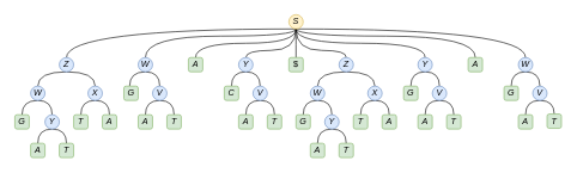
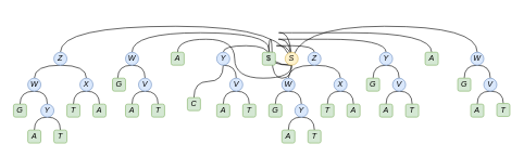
  <mxCell id="0" />
  <mxCell id="1" parent="0" />
  <mxCell id="2" style="edgeStyle=orthogonalEdgeStyle;rounded=0;orthogonalLoop=1;jettySize=auto;html=1;exitX=0.5;exitY=1;exitDx=0;exitDy=0;entryX=0.5;entryY=0;entryDx=0;entryDy=0;curved=1;endArrow=none;endFill=0;" edge="1" parent="1" source="11" target="22"><mxGeometry relative="1" as="geometry" /></mxCell>
  <mxCell id="3" style="edgeStyle=orthogonalEdgeStyle;curved=1;rounded=0;orthogonalLoop=1;jettySize=auto;html=1;exitX=0.5;exitY=1;exitDx=0;exitDy=0;entryX=0.5;entryY=0;entryDx=0;entryDy=0;endArrow=none;endFill=0;" edge="1" parent="1" source="11" target="25"><mxGeometry relative="1" as="geometry"><Array as="points"><mxPoint x="412" y="70" /><mxPoint x="483" y="70" /></Array></mxGeometry></mxCell>
  <mxCell id="4" style="edgeStyle=orthogonalEdgeStyle;curved=1;rounded=0;orthogonalLoop=1;jettySize=auto;html=1;exitX=0.5;exitY=1;exitDx=0;exitDy=0;entryX=0.5;entryY=0;entryDx=0;entryDy=0;endArrow=none;endFill=0;" edge="1" parent="1" source="11" target="32"><mxGeometry relative="1" as="geometry"><Array as="points"><mxPoint x="412" y="60" /><mxPoint x="593" y="60" /></Array></mxGeometry></mxCell>
  <mxCell id="5" style="edgeStyle=orthogonalEdgeStyle;curved=1;rounded=0;orthogonalLoop=1;jettySize=auto;html=1;exitX=0.5;exitY=1;exitDx=0;exitDy=0;entryX=0.5;entryY=0;entryDx=0;entryDy=0;endArrow=none;endFill=0;" edge="1" parent="1" source="11" target="29"><mxGeometry relative="1" as="geometry"><Array as="points"><mxPoint x="412" y="50" /><mxPoint x="663" y="50" /></Array></mxGeometry></mxCell>
  <mxCell id="6" style="edgeStyle=orthogonalEdgeStyle;curved=1;rounded=0;orthogonalLoop=1;jettySize=auto;html=1;exitX=0.5;exitY=1;exitDx=0;exitDy=0;entryX=0.5;entryY=0;entryDx=0;entryDy=0;endArrow=none;endFill=0;" edge="1" parent="1" source="11" target="28"><mxGeometry relative="1" as="geometry"><Array as="points"><mxPoint x="732" y="40" /></Array></mxGeometry></mxCell>
  <mxCell id="7" style="edgeStyle=orthogonalEdgeStyle;curved=1;rounded=0;orthogonalLoop=1;jettySize=auto;html=1;exitX=0.5;exitY=1;exitDx=0;exitDy=0;entryX=0.5;entryY=0;entryDx=0;entryDy=0;endArrow=none;endFill=0;" edge="1" parent="1" source="11" target="18"><mxGeometry relative="1" as="geometry" /></mxCell>
  <mxCell id="8" style="edgeStyle=orthogonalEdgeStyle;curved=1;rounded=0;orthogonalLoop=1;jettySize=auto;html=1;exitX=0.5;exitY=1;exitDx=0;exitDy=0;entryX=0.5;entryY=0;entryDx=0;entryDy=0;endArrow=none;endFill=0;" edge="1" parent="1" source="11" target="17"><mxGeometry relative="1" as="geometry"><Array as="points"><mxPoint x="412" y="50" /><mxPoint x="202" y="50" /></Array></mxGeometry></mxCell>
  <mxCell id="9" style="edgeStyle=orthogonalEdgeStyle;curved=1;rounded=0;orthogonalLoop=1;jettySize=auto;html=1;exitX=0.5;exitY=1;exitDx=0;exitDy=0;entryX=0.5;entryY=0;entryDx=0;entryDy=0;endArrow=none;endFill=0;" edge="1" parent="1" source="11" target="14"><mxGeometry relative="1" as="geometry"><Array as="points"><mxPoint x="92" y="40" /></Array></mxGeometry></mxCell>
  <mxCell id="10" style="edgeStyle=orthogonalEdgeStyle;curved=1;rounded=0;orthogonalLoop=1;jettySize=auto;html=1;exitX=0.5;exitY=1;exitDx=0;exitDy=0;entryX=0.5;entryY=0;entryDx=0;entryDy=0;endArrow=none;endFill=0;" edge="1" parent="1" source="11" target="21"><mxGeometry relative="1" as="geometry"><Array as="points"><mxPoint x="412" y="70" /><mxPoint x="342" y="70" /></Array></mxGeometry></mxCell>
- <mxCell id="11" value="&lt;i&gt;S&lt;/i&gt;" style="ellipse;whiteSpace=wrap;html=1;aspect=fixed;fillColor=#fff2cc;strokeColor=#d6b656;" vertex="1" parent="1"><mxGeometry x="402" y="20" width="20" height="20" as="geometry" /></mxCell>
+ <mxCell id="11" value="&lt;i&gt;S&lt;/i&gt;" style="ellipse;whiteSpace=wrap;html=1;aspect=fixed;fillColor=#fff2cc;strokeColor=#d6b656;" vertex="1" parent="1"><mxGeometry x="437" y="80" width="20" height="20" as="geometry" /></mxCell>
  <mxCell id="12" style="edgeStyle=orthogonalEdgeStyle;curved=1;rounded=0;orthogonalLoop=1;jettySize=auto;html=1;exitX=0.5;exitY=1;exitDx=0;exitDy=0;entryX=0.5;entryY=0;entryDx=0;entryDy=0;endArrow=none;endFill=0;" edge="1" parent="1" source="14" target="35"><mxGeometry relative="1" as="geometry"><Array as="points"><mxPoint x="132" y="100" /></Array></mxGeometry></mxCell>
  <mxCell id="13" style="edgeStyle=orthogonalEdgeStyle;curved=1;rounded=0;orthogonalLoop=1;jettySize=auto;html=1;exitX=0.5;exitY=1;exitDx=0;exitDy=0;entryX=0.5;entryY=0;entryDx=0;entryDy=0;endArrow=none;endFill=0;" edge="1" parent="1" source="14" target="38"><mxGeometry relative="1" as="geometry"><Array as="points"><mxPoint x="52" y="100" /></Array></mxGeometry></mxCell>
  <mxCell id="14" value="&lt;i&gt;Z&lt;/i&gt;" style="ellipse;whiteSpace=wrap;html=1;aspect=fixed;fillColor=#dae8fc;strokeColor=#6c8ebf;" vertex="1" parent="1"><mxGeometry x="82" y="80" width="20" height="20" as="geometry" /></mxCell>
  <mxCell id="15" style="edgeStyle=orthogonalEdgeStyle;curved=1;rounded=0;orthogonalLoop=1;jettySize=auto;html=1;exitX=0.5;exitY=1;exitDx=0;exitDy=0;entryX=0.5;entryY=0;entryDx=0;entryDy=0;endArrow=none;endFill=0;" edge="1" parent="1" source="17"><mxGeometry relative="1" as="geometry"><mxPoint x="180" y="120" as="targetPoint" /></mxGeometry></mxCell>
  <mxCell id="16" style="edgeStyle=orthogonalEdgeStyle;curved=1;rounded=0;orthogonalLoop=1;jettySize=auto;html=1;exitX=0.5;exitY=1;exitDx=0;exitDy=0;entryX=0.5;entryY=0;entryDx=0;entryDy=0;endArrow=none;endFill=0;" edge="1" parent="1" source="17" target="50"><mxGeometry relative="1" as="geometry" /></mxCell>
  <mxCell id="17" value="&lt;i&gt;W&lt;/i&gt;" style="ellipse;whiteSpace=wrap;html=1;aspect=fixed;fillColor=#dae8fc;strokeColor=#6c8ebf;" vertex="1" parent="1"><mxGeometry x="192" y="80" width="20" height="20" as="geometry" /></mxCell>
  <mxCell id="18" value="&lt;i&gt;A&lt;/i&gt;" style="rounded=1;whiteSpace=wrap;html=1;fillColor=#d5e8d4;strokeColor=#82b366;" vertex="1" parent="1"><mxGeometry x="262" y="80" width="20" height="20" as="geometry" /></mxCell>
  <mxCell id="19" style="edgeStyle=orthogonalEdgeStyle;curved=1;rounded=0;orthogonalLoop=1;jettySize=auto;html=1;exitX=0.5;exitY=1;exitDx=0;exitDy=0;entryX=0.5;entryY=0;entryDx=0;entryDy=0;endArrow=none;endFill=0;" edge="1" parent="1" source="21" target="56"><mxGeometry relative="1" as="geometry" /></mxCell>
  <mxCell id="20" style="edgeStyle=orthogonalEdgeStyle;curved=1;rounded=0;orthogonalLoop=1;jettySize=auto;html=1;exitX=0.5;exitY=1;exitDx=0;exitDy=0;entryX=0.5;entryY=0;entryDx=0;entryDy=0;endArrow=none;endFill=0;" edge="1" parent="1" source="21" target="53"><mxGeometry relative="1" as="geometry" /></mxCell>
  <mxCell id="21" value="&lt;i&gt;Y&lt;/i&gt;" style="ellipse;whiteSpace=wrap;html=1;aspect=fixed;fillColor=#dae8fc;strokeColor=#6c8ebf;" vertex="1" parent="1"><mxGeometry x="332" y="80" width="20" height="20" as="geometry" /></mxCell>
  <mxCell id="22" value="$" style="rounded=1;whiteSpace=wrap;html=1;fillColor=#d5e8d4;strokeColor=#82b366;" vertex="1" parent="1"><mxGeometry x="402" y="80" width="20" height="20" as="geometry" /></mxCell>
  <mxCell id="23" style="edgeStyle=orthogonalEdgeStyle;curved=1;rounded=0;orthogonalLoop=1;jettySize=auto;html=1;exitX=0.5;exitY=1;exitDx=0;exitDy=0;entryX=0.5;entryY=0;entryDx=0;entryDy=0;endArrow=none;endFill=0;" edge="1" parent="1" source="25" target="61"><mxGeometry relative="1" as="geometry"><Array as="points"><mxPoint x="522.5" y="100" /></Array></mxGeometry></mxCell>
  <mxCell id="24" style="edgeStyle=orthogonalEdgeStyle;curved=1;rounded=0;orthogonalLoop=1;jettySize=auto;html=1;exitX=0.5;exitY=1;exitDx=0;exitDy=0;entryX=0.5;entryY=0;entryDx=0;entryDy=0;endArrow=none;endFill=0;" edge="1" parent="1" source="25" target="64"><mxGeometry relative="1" as="geometry"><Array as="points"><mxPoint x="442" y="100" /></Array></mxGeometry></mxCell>
  <mxCell id="25" value="&lt;i&gt;Z&lt;/i&gt;" style="ellipse;whiteSpace=wrap;html=1;aspect=fixed;fillColor=#dae8fc;strokeColor=#6c8ebf;" vertex="1" parent="1"><mxGeometry x="472" y="80" width="20" height="20" as="geometry" /></mxCell>
  <mxCell id="26" style="edgeStyle=orthogonalEdgeStyle;curved=1;rounded=0;orthogonalLoop=1;jettySize=auto;html=1;exitX=0.5;exitY=1;exitDx=0;exitDy=0;entryX=0.5;entryY=0;entryDx=0;entryDy=0;endArrow=none;endFill=0;" edge="1" parent="1" source="28" target="82"><mxGeometry relative="1" as="geometry" /></mxCell>
  <mxCell id="27" style="edgeStyle=orthogonalEdgeStyle;curved=1;rounded=0;orthogonalLoop=1;jettySize=auto;html=1;exitX=0.5;exitY=1;exitDx=0;exitDy=0;entryX=0.5;entryY=0;entryDx=0;entryDy=0;endArrow=none;endFill=0;" edge="1" parent="1" source="28" target="79"><mxGeometry relative="1" as="geometry" /></mxCell>
  <mxCell id="28" value="&lt;i&gt;W&lt;/i&gt;" style="ellipse;whiteSpace=wrap;html=1;aspect=fixed;fillColor=#dae8fc;strokeColor=#6c8ebf;" vertex="1" parent="1"><mxGeometry x="722" y="80" width="20" height="20" as="geometry" /></mxCell>
  <mxCell id="29" value="&lt;i&gt;A&lt;/i&gt;" style="rounded=1;whiteSpace=wrap;html=1;fillColor=#d5e8d4;strokeColor=#82b366;" vertex="1" parent="1"><mxGeometry x="652" y="80" width="20" height="20" as="geometry" /></mxCell>
  <mxCell id="30" style="edgeStyle=orthogonalEdgeStyle;curved=1;rounded=0;orthogonalLoop=1;jettySize=auto;html=1;exitX=0.5;exitY=1;exitDx=0;exitDy=0;entryX=0.5;entryY=0;entryDx=0;entryDy=0;endArrow=none;endFill=0;" edge="1" parent="1" source="32" target="76"><mxGeometry relative="1" as="geometry" /></mxCell>
  <mxCell id="31" style="edgeStyle=orthogonalEdgeStyle;curved=1;rounded=0;orthogonalLoop=1;jettySize=auto;html=1;exitX=0.5;exitY=1;exitDx=0;exitDy=0;entryX=0.5;entryY=0;entryDx=0;entryDy=0;endArrow=none;endFill=0;" edge="1" parent="1" source="32" target="73"><mxGeometry relative="1" as="geometry" /></mxCell>
  <mxCell id="32" value="&lt;i&gt;Y&lt;/i&gt;" style="ellipse;whiteSpace=wrap;html=1;aspect=fixed;fillColor=#dae8fc;strokeColor=#6c8ebf;" vertex="1" parent="1"><mxGeometry x="582" y="80" width="20" height="20" as="geometry" /></mxCell>
  <mxCell id="33" style="edgeStyle=orthogonalEdgeStyle;curved=1;rounded=0;orthogonalLoop=1;jettySize=auto;html=1;exitX=0.5;exitY=1;exitDx=0;exitDy=0;entryX=0.5;entryY=0;entryDx=0;entryDy=0;endArrow=none;endFill=0;" edge="1" parent="1" source="35" target="45"><mxGeometry relative="1" as="geometry" /></mxCell>
  <mxCell id="34" style="edgeStyle=orthogonalEdgeStyle;curved=1;rounded=0;orthogonalLoop=1;jettySize=auto;html=1;exitX=0.5;exitY=1;exitDx=0;exitDy=0;entryX=0.5;entryY=0;entryDx=0;entryDy=0;endArrow=none;endFill=0;" edge="1" parent="1" source="35" target="46"><mxGeometry relative="1" as="geometry" /></mxCell>
  <mxCell id="35" value="&lt;i&gt;X&lt;/i&gt;" style="ellipse;whiteSpace=wrap;html=1;aspect=fixed;fillColor=#dae8fc;strokeColor=#6c8ebf;" vertex="1" parent="1"><mxGeometry x="122" y="120" width="20" height="20" as="geometry" /></mxCell>
  <mxCell id="36" style="edgeStyle=orthogonalEdgeStyle;curved=1;rounded=0;orthogonalLoop=1;jettySize=auto;html=1;exitX=0.5;exitY=1;exitDx=0;exitDy=0;entryX=0.5;entryY=0;entryDx=0;entryDy=0;endArrow=none;endFill=0;" edge="1" parent="1" source="38" target="42"><mxGeometry relative="1" as="geometry" /></mxCell>
  <mxCell id="37" style="edgeStyle=orthogonalEdgeStyle;curved=1;rounded=0;orthogonalLoop=1;jettySize=auto;html=1;exitX=0.5;exitY=1;exitDx=0;exitDy=0;entryX=0.5;entryY=0;entryDx=0;entryDy=0;endArrow=none;endFill=0;" edge="1" parent="1" source="38" target="39"><mxGeometry relative="1" as="geometry" /></mxCell>
  <mxCell id="38" value="&lt;i&gt;W&lt;/i&gt;" style="ellipse;whiteSpace=wrap;html=1;aspect=fixed;fillColor=#dae8fc;strokeColor=#6c8ebf;" vertex="1" parent="1"><mxGeometry x="42" y="120" width="20" height="20" as="geometry" /></mxCell>
  <mxCell id="39" value="&lt;i&gt;G&lt;/i&gt;" style="rounded=1;whiteSpace=wrap;html=1;fillColor=#d5e8d4;strokeColor=#82b366;" vertex="1" parent="1"><mxGeometry x="20" y="160" width="20" height="20" as="geometry" /></mxCell>
  <mxCell id="40" style="edgeStyle=orthogonalEdgeStyle;curved=1;rounded=0;orthogonalLoop=1;jettySize=auto;html=1;exitX=0.5;exitY=1;exitDx=0;exitDy=0;entryX=0.5;entryY=0;entryDx=0;entryDy=0;endArrow=none;endFill=0;" edge="1" parent="1" source="42" target="44"><mxGeometry relative="1" as="geometry" /></mxCell>
  <mxCell id="41" style="edgeStyle=orthogonalEdgeStyle;curved=1;rounded=0;orthogonalLoop=1;jettySize=auto;html=1;exitX=0.5;exitY=1;exitDx=0;exitDy=0;entryX=0.5;entryY=0;entryDx=0;entryDy=0;endArrow=none;endFill=0;" edge="1" parent="1" source="42" target="43"><mxGeometry relative="1" as="geometry" /></mxCell>
  <mxCell id="42" value="&lt;i&gt;Y&lt;/i&gt;" style="ellipse;whiteSpace=wrap;html=1;aspect=fixed;fillColor=#dae8fc;strokeColor=#6c8ebf;" vertex="1" parent="1"><mxGeometry x="62" y="160" width="20" height="20" as="geometry" /></mxCell>
  <mxCell id="43" value="&lt;i&gt;A&lt;/i&gt;" style="rounded=1;whiteSpace=wrap;html=1;fillColor=#d5e8d4;strokeColor=#82b366;" vertex="1" parent="1"><mxGeometry x="42" y="200" width="20" height="20" as="geometry" /></mxCell>
  <mxCell id="44" value="&lt;i&gt;T&lt;/i&gt;" style="rounded=1;whiteSpace=wrap;html=1;fillColor=#d5e8d4;strokeColor=#82b366;" vertex="1" parent="1"><mxGeometry x="82" y="200" width="20" height="20" as="geometry" /></mxCell>
  <mxCell id="45" value="&lt;i&gt;T&lt;/i&gt;" style="rounded=1;whiteSpace=wrap;html=1;fillColor=#d5e8d4;strokeColor=#82b366;" vertex="1" parent="1"><mxGeometry x="102" y="160" width="20" height="20" as="geometry" /></mxCell>
  <mxCell id="46" value="&lt;i&gt;A&lt;/i&gt;" style="rounded=1;whiteSpace=wrap;html=1;fillColor=#d5e8d4;strokeColor=#82b366;" vertex="1" parent="1"><mxGeometry x="142" y="160" width="20" height="20" as="geometry" /></mxCell>
  <mxCell id="47" value="&lt;i&gt;G&lt;/i&gt;" style="rounded=1;whiteSpace=wrap;html=1;fillColor=#d5e8d4;strokeColor=#82b366;" vertex="1" parent="1"><mxGeometry x="172" y="120" width="20" height="20" as="geometry" /></mxCell>
  <mxCell id="48" style="edgeStyle=orthogonalEdgeStyle;curved=1;rounded=0;orthogonalLoop=1;jettySize=auto;html=1;exitX=0.5;exitY=1;exitDx=0;exitDy=0;entryX=0.5;entryY=0;entryDx=0;entryDy=0;endArrow=none;endFill=0;" edge="1" parent="1" source="50" target="51"><mxGeometry relative="1" as="geometry" /></mxCell>
  <mxCell id="49" style="edgeStyle=orthogonalEdgeStyle;curved=1;rounded=0;orthogonalLoop=1;jettySize=auto;html=1;exitX=0.5;exitY=1;exitDx=0;exitDy=0;entryX=0.5;entryY=0;entryDx=0;entryDy=0;endArrow=none;endFill=0;" edge="1" parent="1" source="50" target="52"><mxGeometry relative="1" as="geometry" /></mxCell>
  <mxCell id="50" value="&lt;i&gt;V&lt;/i&gt;" style="ellipse;whiteSpace=wrap;html=1;aspect=fixed;fillColor=#dae8fc;strokeColor=#6c8ebf;" vertex="1" parent="1"><mxGeometry x="212" y="120" width="20" height="20" as="geometry" /></mxCell>
  <mxCell id="51" value="&lt;i&gt;A&lt;/i&gt;" style="rounded=1;whiteSpace=wrap;html=1;fillColor=#d5e8d4;strokeColor=#82b366;" vertex="1" parent="1"><mxGeometry x="192" y="160" width="20" height="20" as="geometry" /></mxCell>
  <mxCell id="52" value="&lt;i&gt;T&lt;/i&gt;" style="rounded=1;whiteSpace=wrap;html=1;fillColor=#d5e8d4;strokeColor=#82b366;" vertex="1" parent="1"><mxGeometry x="232" y="160" width="20" height="20" as="geometry" /></mxCell>
- <mxCell id="53" value="&lt;i&gt;C&lt;/i&gt;" style="rounded=1;whiteSpace=wrap;html=1;fillColor=#d5e8d4;strokeColor=#82b366;" vertex="1" parent="1"><mxGeometry x="312" y="120" width="20" height="20" as="geometry" /></mxCell>
+ <mxCell id="53" value="&lt;i&gt;C&lt;/i&gt;" style="rounded=1;whiteSpace=wrap;html=1;fillColor=#d5e8d4;strokeColor=#82b366;" vertex="1" parent="1"><mxGeometry x="287" y="150" width="20" height="20" as="geometry" /></mxCell>
  <mxCell id="54" style="edgeStyle=orthogonalEdgeStyle;curved=1;rounded=0;orthogonalLoop=1;jettySize=auto;html=1;exitX=0.5;exitY=1;exitDx=0;exitDy=0;entryX=0.5;entryY=0;entryDx=0;entryDy=0;endArrow=none;endFill=0;" edge="1" parent="1" source="56" target="57"><mxGeometry relative="1" as="geometry" /></mxCell>
  <mxCell id="55" style="edgeStyle=orthogonalEdgeStyle;curved=1;rounded=0;orthogonalLoop=1;jettySize=auto;html=1;exitX=0.5;exitY=1;exitDx=0;exitDy=0;entryX=0.5;entryY=0;entryDx=0;entryDy=0;endArrow=none;endFill=0;" edge="1" parent="1" source="56" target="58"><mxGeometry relative="1" as="geometry" /></mxCell>
  <mxCell id="56" value="&lt;i&gt;V&lt;/i&gt;" style="ellipse;whiteSpace=wrap;html=1;aspect=fixed;fillColor=#dae8fc;strokeColor=#6c8ebf;" vertex="1" parent="1"><mxGeometry x="352" y="120" width="20" height="20" as="geometry" /></mxCell>
  <mxCell id="57" value="&lt;i&gt;A&lt;/i&gt;" style="rounded=1;whiteSpace=wrap;html=1;fillColor=#d5e8d4;strokeColor=#82b366;" vertex="1" parent="1"><mxGeometry x="332" y="160" width="20" height="20" as="geometry" /></mxCell>
  <mxCell id="58" value="&lt;i&gt;T&lt;/i&gt;" style="rounded=1;whiteSpace=wrap;html=1;fillColor=#d5e8d4;strokeColor=#82b366;" vertex="1" parent="1"><mxGeometry x="372" y="160" width="20" height="20" as="geometry" /></mxCell>
  <mxCell id="59" style="edgeStyle=orthogonalEdgeStyle;curved=1;rounded=0;orthogonalLoop=1;jettySize=auto;html=1;exitX=0.5;exitY=1;exitDx=0;exitDy=0;entryX=0.5;entryY=0;entryDx=0;entryDy=0;endArrow=none;endFill=0;" edge="1" parent="1" source="61" target="71"><mxGeometry relative="1" as="geometry" /></mxCell>
  <mxCell id="60" style="edgeStyle=orthogonalEdgeStyle;curved=1;rounded=0;orthogonalLoop=1;jettySize=auto;html=1;exitX=0.5;exitY=1;exitDx=0;exitDy=0;entryX=0.5;entryY=0;entryDx=0;entryDy=0;endArrow=none;endFill=0;" edge="1" parent="1" source="61" target="72"><mxGeometry relative="1" as="geometry" /></mxCell>
  <mxCell id="61" value="&lt;i&gt;X&lt;/i&gt;" style="ellipse;whiteSpace=wrap;html=1;aspect=fixed;fillColor=#dae8fc;strokeColor=#6c8ebf;" vertex="1" parent="1"><mxGeometry x="512" y="120" width="20" height="20" as="geometry" /></mxCell>
  <mxCell id="62" style="edgeStyle=orthogonalEdgeStyle;curved=1;rounded=0;orthogonalLoop=1;jettySize=auto;html=1;exitX=0.5;exitY=1;exitDx=0;exitDy=0;entryX=0.5;entryY=0;entryDx=0;entryDy=0;endArrow=none;endFill=0;" edge="1" parent="1" source="64" target="65"><mxGeometry relative="1" as="geometry" /></mxCell>
  <mxCell id="63" style="edgeStyle=orthogonalEdgeStyle;curved=1;rounded=0;orthogonalLoop=1;jettySize=auto;html=1;exitX=0.5;exitY=1;exitDx=0;exitDy=0;entryX=0.5;entryY=0;entryDx=0;entryDy=0;endArrow=none;endFill=0;" edge="1" parent="1" source="64" target="68"><mxGeometry relative="1" as="geometry" /></mxCell>
  <mxCell id="64" value="&lt;i&gt;W&lt;/i&gt;" style="ellipse;whiteSpace=wrap;html=1;aspect=fixed;fillColor=#dae8fc;strokeColor=#6c8ebf;" vertex="1" parent="1"><mxGeometry x="432" y="120" width="20" height="20" as="geometry" /></mxCell>
  <mxCell id="65" value="&lt;i&gt;G&lt;/i&gt;" style="rounded=1;whiteSpace=wrap;html=1;fillColor=#d5e8d4;strokeColor=#82b366;" vertex="1" parent="1"><mxGeometry x="412" y="160" width="20" height="20" as="geometry" /></mxCell>
  <mxCell id="66" style="edgeStyle=orthogonalEdgeStyle;curved=1;rounded=0;orthogonalLoop=1;jettySize=auto;html=1;exitX=0.5;exitY=1;exitDx=0;exitDy=0;entryX=0.5;entryY=0;entryDx=0;entryDy=0;endArrow=none;endFill=0;" edge="1" parent="1" source="68" target="70"><mxGeometry relative="1" as="geometry" /></mxCell>
  <mxCell id="67" style="edgeStyle=orthogonalEdgeStyle;curved=1;rounded=0;orthogonalLoop=1;jettySize=auto;html=1;exitX=0.5;exitY=1;exitDx=0;exitDy=0;entryX=0.5;entryY=0;entryDx=0;entryDy=0;endArrow=none;endFill=0;" edge="1" parent="1" source="68" target="69"><mxGeometry relative="1" as="geometry" /></mxCell>
  <mxCell id="68" value="&lt;i&gt;Y&lt;/i&gt;" style="ellipse;whiteSpace=wrap;html=1;aspect=fixed;fillColor=#dae8fc;strokeColor=#6c8ebf;" vertex="1" parent="1"><mxGeometry x="452" y="160" width="20" height="20" as="geometry" /></mxCell>
  <mxCell id="69" value="&lt;i&gt;A&lt;/i&gt;" style="rounded=1;whiteSpace=wrap;html=1;fillColor=#d5e8d4;strokeColor=#82b366;" vertex="1" parent="1"><mxGeometry x="432" y="200" width="20" height="20" as="geometry" /></mxCell>
  <mxCell id="70" value="&lt;i&gt;T&lt;/i&gt;" style="rounded=1;whiteSpace=wrap;html=1;fillColor=#d5e8d4;strokeColor=#82b366;" vertex="1" parent="1"><mxGeometry x="472" y="200" width="20" height="20" as="geometry" /></mxCell>
  <mxCell id="71" value="&lt;i&gt;T&lt;/i&gt;" style="rounded=1;whiteSpace=wrap;html=1;fillColor=#d5e8d4;strokeColor=#82b366;" vertex="1" parent="1"><mxGeometry x="492" y="160" width="20" height="20" as="geometry" /></mxCell>
  <mxCell id="72" value="&lt;i&gt;A&lt;/i&gt;" style="rounded=1;whiteSpace=wrap;html=1;fillColor=#d5e8d4;strokeColor=#82b366;" vertex="1" parent="1"><mxGeometry x="532" y="160" width="20" height="20" as="geometry" /></mxCell>
  <mxCell id="73" value="&lt;i&gt;G&lt;/i&gt;" style="rounded=1;whiteSpace=wrap;html=1;fillColor=#d5e8d4;strokeColor=#82b366;" vertex="1" parent="1"><mxGeometry x="562" y="120" width="20" height="20" as="geometry" /></mxCell>
  <mxCell id="74" style="edgeStyle=orthogonalEdgeStyle;curved=1;rounded=0;orthogonalLoop=1;jettySize=auto;html=1;exitX=0.5;exitY=1;exitDx=0;exitDy=0;entryX=0.5;entryY=0;entryDx=0;entryDy=0;endArrow=none;endFill=0;" edge="1" parent="1" source="76" target="77"><mxGeometry relative="1" as="geometry" /></mxCell>
  <mxCell id="75" style="edgeStyle=orthogonalEdgeStyle;curved=1;rounded=0;orthogonalLoop=1;jettySize=auto;html=1;exitX=0.5;exitY=1;exitDx=0;exitDy=0;entryX=0.5;entryY=0;entryDx=0;entryDy=0;endArrow=none;endFill=0;" edge="1" parent="1" source="76" target="78"><mxGeometry relative="1" as="geometry" /></mxCell>
  <mxCell id="76" value="&lt;i&gt;V&lt;/i&gt;" style="ellipse;whiteSpace=wrap;html=1;aspect=fixed;fillColor=#dae8fc;strokeColor=#6c8ebf;" vertex="1" parent="1"><mxGeometry x="602" y="120" width="20" height="20" as="geometry" /></mxCell>
  <mxCell id="77" value="&lt;i&gt;A&lt;/i&gt;" style="rounded=1;whiteSpace=wrap;html=1;fillColor=#d5e8d4;strokeColor=#82b366;" vertex="1" parent="1"><mxGeometry x="582" y="160" width="20" height="20" as="geometry" /></mxCell>
  <mxCell id="78" value="&lt;i&gt;T&lt;/i&gt;" style="rounded=1;whiteSpace=wrap;html=1;fillColor=#d5e8d4;strokeColor=#82b366;" vertex="1" parent="1"><mxGeometry x="622" y="160" width="20" height="20" as="geometry" /></mxCell>
  <mxCell id="79" value="&lt;i&gt;G&lt;/i&gt;" style="rounded=1;whiteSpace=wrap;html=1;fillColor=#d5e8d4;strokeColor=#82b366;" vertex="1" parent="1"><mxGeometry x="702" y="120" width="20" height="20" as="geometry" /></mxCell>
  <mxCell id="80" style="edgeStyle=orthogonalEdgeStyle;curved=1;rounded=0;orthogonalLoop=1;jettySize=auto;html=1;exitX=0.5;exitY=1;exitDx=0;exitDy=0;entryX=0.5;entryY=0;entryDx=0;entryDy=0;endArrow=none;endFill=0;" edge="1" parent="1" source="82" target="83"><mxGeometry relative="1" as="geometry" /></mxCell>
  <mxCell id="81" style="edgeStyle=orthogonalEdgeStyle;curved=1;rounded=0;orthogonalLoop=1;jettySize=auto;html=1;exitX=0.5;exitY=1;exitDx=0;exitDy=0;entryX=0.5;entryY=0;entryDx=0;entryDy=0;endArrow=none;endFill=0;" edge="1" parent="1" source="82" target="84"><mxGeometry relative="1" as="geometry" /></mxCell>
  <mxCell id="82" value="&lt;i&gt;V&lt;/i&gt;" style="ellipse;whiteSpace=wrap;html=1;aspect=fixed;fillColor=#dae8fc;strokeColor=#6c8ebf;" vertex="1" parent="1"><mxGeometry x="742" y="120" width="20" height="20" as="geometry" /></mxCell>
  <mxCell id="83" value="&lt;i&gt;A&lt;/i&gt;" style="rounded=1;whiteSpace=wrap;html=1;fillColor=#d5e8d4;strokeColor=#82b366;" vertex="1" parent="1"><mxGeometry x="722" y="160" width="20" height="20" as="geometry" /></mxCell>
  <mxCell id="84" value="&lt;i&gt;T&lt;/i&gt;" style="rounded=1;whiteSpace=wrap;html=1;fillColor=#d5e8d4;strokeColor=#82b366;" vertex="1" parent="1"><mxGeometry x="762" y="159" width="20" height="20" as="geometry" /></mxCell>
